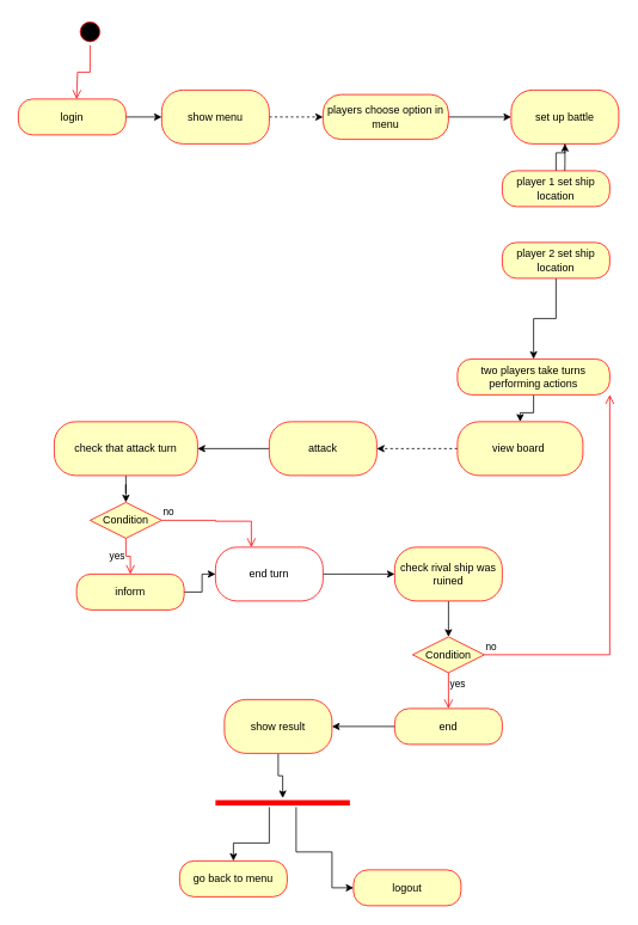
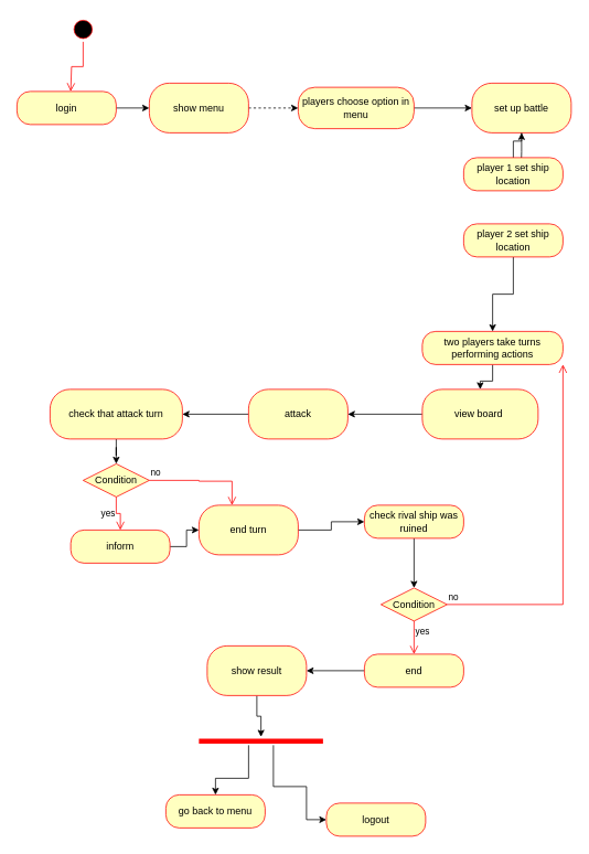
  <mxCell id="0" />
  <mxCell id="1" parent="0" />
  <mxCell id="2" value="" style="ellipse;html=1;shape=startState;fillColor=#000000;strokeColor=#ff0000;" vertex="1" parent="1"><mxGeometry x="85" y="20" width="30" height="30" as="geometry" /></mxCell>
  <mxCell id="3" value="" style="edgeStyle=orthogonalEdgeStyle;html=1;verticalAlign=bottom;endArrow=open;endSize=8;strokeColor=#ff0000;rounded=0;" edge="1" parent="1" source="2"><mxGeometry relative="1" as="geometry"><mxPoint x="85" y="110" as="targetPoint" /><Array as="points"><mxPoint x="100" y="80" /><mxPoint x="86" y="80" /></Array></mxGeometry></mxCell>
  <mxCell id="4" value="" style="edgeStyle=orthogonalEdgeStyle;rounded=0;orthogonalLoop=1;jettySize=auto;html=1;" edge="1" parent="1" source="5" target="7"><mxGeometry relative="1" as="geometry" /></mxCell>
  <mxCell id="5" value="login" style="rounded=1;whiteSpace=wrap;html=1;arcSize=40;fontColor=#000000;fillColor=#ffffc0;strokeColor=#ff0000;" vertex="1" parent="1"><mxGeometry x="20" y="110" width="120" height="40" as="geometry" /></mxCell>
  <mxCell id="6" value="" style="edgeStyle=orthogonalEdgeStyle;rounded=0;orthogonalLoop=1;jettySize=auto;html=1;dashed=1;" edge="1" parent="1" source="7" target="9"><mxGeometry relative="1" as="geometry" /></mxCell>
  <mxCell id="7" value="show menu" style="whiteSpace=wrap;html=1;fillColor=#ffffc0;strokeColor=#ff0000;fontColor=#000000;rounded=1;arcSize=40;" vertex="1" parent="1"><mxGeometry x="180" y="100" width="120" height="60" as="geometry" /></mxCell>
  <mxCell id="8" value="" style="edgeStyle=orthogonalEdgeStyle;rounded=0;orthogonalLoop=1;jettySize=auto;html=1;" edge="1" parent="1" source="9" target="10"><mxGeometry relative="1" as="geometry" /></mxCell>
  <mxCell id="9" value="players choose option in menu" style="whiteSpace=wrap;html=1;fillColor=#ffffc0;strokeColor=#ff0000;fontColor=#000000;rounded=1;arcSize=40;" vertex="1" parent="1"><mxGeometry x="360" y="105" width="140" height="50" as="geometry" /></mxCell>
  <mxCell id="10" value="set up battle" style="whiteSpace=wrap;html=1;fillColor=#ffffc0;strokeColor=#ff0000;fontColor=#000000;rounded=1;arcSize=40;" vertex="1" parent="1"><mxGeometry x="570" y="100" width="120" height="60" as="geometry" /></mxCell>
  <mxCell id="11" style="edgeStyle=orthogonalEdgeStyle;rounded=0;orthogonalLoop=1;jettySize=auto;html=1;exitX=0.5;exitY=1;exitDx=0;exitDy=0;entryX=0.497;entryY=0.567;entryDx=0;entryDy=0;entryPerimeter=0;" edge="1" parent="1" source="10"><mxGeometry relative="1" as="geometry"><mxPoint x="629.4" y="205.67" as="targetPoint" /></mxGeometry></mxCell>
  <mxCell id="12" value="" style="edgeStyle=orthogonalEdgeStyle;rounded=0;orthogonalLoop=1;jettySize=auto;html=1;" edge="1" parent="1" source="13" target="10"><mxGeometry relative="1" as="geometry" /></mxCell>
  <mxCell id="13" value="player 1 set ship location" style="rounded=1;whiteSpace=wrap;html=1;arcSize=40;fontColor=#000000;fillColor=#ffffc0;strokeColor=#ff0000;" vertex="1" parent="1"><mxGeometry x="560" y="190" width="120" height="40" as="geometry" /></mxCell>
  <mxCell id="14" value="" style="edgeStyle=orthogonalEdgeStyle;rounded=0;orthogonalLoop=1;jettySize=auto;html=1;" edge="1" parent="1" source="15" target="17"><mxGeometry relative="1" as="geometry" /></mxCell>
  <mxCell id="15" value="two players take turns performing actions" style="rounded=1;whiteSpace=wrap;html=1;arcSize=40;fontColor=#000000;fillColor=#ffffc0;strokeColor=#ff0000;" vertex="1" parent="1"><mxGeometry x="510" y="400" width="170" height="40" as="geometry" /></mxCell>
- <mxCell id="16" value="" style="edgeStyle=orthogonalEdgeStyle;rounded=0;orthogonalLoop=1;jettySize=auto;html=1;dashed=1;" edge="1" parent="1" source="17" target="19"><mxGeometry relative="1" as="geometry" /></mxCell>
+ <mxCell id="16" value="" style="edgeStyle=orthogonalEdgeStyle;rounded=0;orthogonalLoop=1;jettySize=auto;html=1;" edge="1" parent="1" source="17" target="19"><mxGeometry relative="1" as="geometry" /></mxCell>
  <mxCell id="17" value="view board&amp;nbsp;" style="whiteSpace=wrap;html=1;fillColor=#ffffc0;strokeColor=#ff0000;fontColor=#000000;rounded=1;arcSize=40;" vertex="1" parent="1"><mxGeometry x="510" y="470" width="140" height="60" as="geometry" /></mxCell>
  <mxCell id="18" value="" style="edgeStyle=orthogonalEdgeStyle;rounded=0;orthogonalLoop=1;jettySize=auto;html=1;" edge="1" parent="1" source="19" target="21"><mxGeometry relative="1" as="geometry" /></mxCell>
  <mxCell id="19" value="attack" style="whiteSpace=wrap;html=1;fillColor=#ffffc0;strokeColor=#ff0000;fontColor=#000000;rounded=1;arcSize=40;" vertex="1" parent="1"><mxGeometry x="300" y="470" width="120" height="60" as="geometry" /></mxCell>
  <mxCell id="20" value="" style="edgeStyle=orthogonalEdgeStyle;rounded=0;orthogonalLoop=1;jettySize=auto;html=1;entryX=0.5;entryY=0;entryDx=0;entryDy=0;" edge="1" parent="1" source="21" target="22"><mxGeometry relative="1" as="geometry"><mxPoint x="160" y="550" as="targetPoint" /></mxGeometry></mxCell>
  <mxCell id="21" value="check that attack turn" style="whiteSpace=wrap;html=1;fillColor=#ffffc0;strokeColor=#ff0000;fontColor=#000000;rounded=1;arcSize=40;" vertex="1" parent="1"><mxGeometry x="60" y="470" width="160" height="60" as="geometry" /></mxCell>
  <mxCell id="22" value="Condition" style="rhombus;whiteSpace=wrap;html=1;fontColor=#000000;fillColor=#ffffc0;strokeColor=#ff0000;" vertex="1" parent="1"><mxGeometry x="100" y="560" width="80" height="40" as="geometry" /></mxCell>
  <mxCell id="23" value="no" style="edgeStyle=orthogonalEdgeStyle;html=1;align=left;verticalAlign=bottom;endArrow=open;endSize=8;strokeColor=#ff0000;rounded=0;" edge="1" parent="1" source="22" target="30"><mxGeometry x="-1" relative="1" as="geometry"><mxPoint x="280" y="580" as="targetPoint" /><Array as="points"><mxPoint x="240" y="580" /><mxPoint x="240" y="581" /><mxPoint x="280" y="581" /></Array></mxGeometry></mxCell>
  <mxCell id="24" value="yes" style="edgeStyle=orthogonalEdgeStyle;html=1;align=left;verticalAlign=top;endArrow=open;endSize=8;strokeColor=#ff0000;rounded=0;" edge="1" parent="1" source="22" target="28"><mxGeometry x="-0.669" y="-20" relative="1" as="geometry"><mxPoint x="140" y="660" as="targetPoint" /><mxPoint as="offset" /></mxGeometry></mxCell>
  <mxCell id="25" style="edgeStyle=orthogonalEdgeStyle;rounded=0;orthogonalLoop=1;jettySize=auto;html=1;" edge="1" parent="1" source="26" target="15"><mxGeometry relative="1" as="geometry" /></mxCell>
  <mxCell id="26" value="player 2 set ship location" style="rounded=1;whiteSpace=wrap;html=1;arcSize=40;fontColor=#000000;fillColor=#ffffc0;strokeColor=#ff0000;" vertex="1" parent="1"><mxGeometry x="560" y="270" width="120" height="40" as="geometry" /></mxCell>
  <mxCell id="27" value="" style="edgeStyle=orthogonalEdgeStyle;rounded=0;orthogonalLoop=1;jettySize=auto;html=1;" edge="1" parent="1" source="28" target="30"><mxGeometry relative="1" as="geometry" /></mxCell>
  <mxCell id="28" value="inform" style="rounded=1;whiteSpace=wrap;html=1;arcSize=40;fontColor=#000000;fillColor=#ffffc0;strokeColor=#ff0000;" vertex="1" parent="1"><mxGeometry x="85" y="640" width="120" height="40" as="geometry" /></mxCell>
  <mxCell id="29" value="" style="edgeStyle=orthogonalEdgeStyle;rounded=0;orthogonalLoop=1;jettySize=auto;html=1;" edge="1" parent="1" source="30" target="32"><mxGeometry relative="1" as="geometry" /></mxCell>
- <mxCell id="30" value="end turn" style="whiteSpace=wrap;html=1;fillColor=#ffffff;strokeColor=#ff0000;fontColor=#000000;rounded=1;arcSize=40;" vertex="1" parent="1"><mxGeometry x="240" y="610" width="120" height="60" as="geometry" /></mxCell>
+ <mxCell id="30" value="end turn" style="whiteSpace=wrap;html=1;fillColor=#ffffc0;strokeColor=#ff0000;fontColor=#000000;rounded=1;arcSize=40;" vertex="1" parent="1"><mxGeometry x="240" y="610" width="120" height="60" as="geometry" /></mxCell>
  <mxCell id="31" value="" style="edgeStyle=orthogonalEdgeStyle;rounded=0;orthogonalLoop=1;jettySize=auto;html=1;" edge="1" parent="1" source="32" target="33"><mxGeometry relative="1" as="geometry" /></mxCell>
- <mxCell id="32" value="check rival ship&amp;nbsp;was ruined" style="whiteSpace=wrap;html=1;fillColor=#ffffc0;strokeColor=#ff0000;fontColor=#000000;rounded=1;arcSize=40;" vertex="1" parent="1"><mxGeometry x="440" y="610" width="120" height="60" as="geometry" /></mxCell>
+ <mxCell id="32" value="check rival ship&amp;nbsp;was ruined" style="whiteSpace=wrap;html=1;fillColor=#ffffc0;strokeColor=#ff0000;fontColor=#000000;rounded=1;arcSize=40;" vertex="1" parent="1"><mxGeometry x="440" y="610" width="120" height="40" as="geometry" /></mxCell>
  <mxCell id="33" value="Condition" style="rhombus;whiteSpace=wrap;html=1;fontColor=#000000;fillColor=#ffffc0;strokeColor=#ff0000;" vertex="1" parent="1"><mxGeometry x="460" y="710" width="80" height="40" as="geometry" /></mxCell>
  <mxCell id="34" value="no" style="edgeStyle=orthogonalEdgeStyle;html=1;align=left;verticalAlign=bottom;endArrow=open;endSize=8;strokeColor=#ff0000;rounded=0;entryX=1;entryY=1;entryDx=0;entryDy=0;" edge="1" parent="1" source="33" target="15"><mxGeometry x="-1" relative="1" as="geometry"><mxPoint x="640" y="730" as="targetPoint" /><Array as="points"><mxPoint x="680" y="730" /></Array></mxGeometry></mxCell>
  <mxCell id="35" value="yes" style="edgeStyle=orthogonalEdgeStyle;html=1;align=left;verticalAlign=top;endArrow=open;endSize=8;strokeColor=#ff0000;rounded=0;" edge="1" parent="1" source="33" target="37"><mxGeometry x="-1" relative="1" as="geometry"><mxPoint x="500" y="810" as="targetPoint" /></mxGeometry></mxCell>
  <mxCell id="36" value="" style="edgeStyle=orthogonalEdgeStyle;rounded=0;orthogonalLoop=1;jettySize=auto;html=1;" edge="1" parent="1" source="37" target="39"><mxGeometry relative="1" as="geometry" /></mxCell>
  <mxCell id="37" value="end" style="rounded=1;whiteSpace=wrap;html=1;arcSize=40;fontColor=#000000;fillColor=#ffffc0;strokeColor=#ff0000;" vertex="1" parent="1"><mxGeometry x="440" y="790" width="120" height="40" as="geometry" /></mxCell>
  <mxCell id="38" value="" style="edgeStyle=orthogonalEdgeStyle;rounded=0;orthogonalLoop=1;jettySize=auto;html=1;" edge="1" parent="1" source="39" target="42"><mxGeometry relative="1" as="geometry" /></mxCell>
  <mxCell id="39" value="show result" style="whiteSpace=wrap;html=1;fillColor=#ffffc0;strokeColor=#ff0000;fontColor=#000000;rounded=1;arcSize=40;" vertex="1" parent="1"><mxGeometry x="250" y="780" width="120" height="60" as="geometry" /></mxCell>
  <mxCell id="40" value="" style="edgeStyle=orthogonalEdgeStyle;rounded=0;orthogonalLoop=1;jettySize=auto;html=1;" edge="1" parent="1" source="42" target="43"><mxGeometry relative="1" as="geometry"><mxPoint x="260" y="980" as="targetPoint" /><Array as="points"><mxPoint x="300" y="940" /><mxPoint x="260" y="940" /></Array></mxGeometry></mxCell>
  <mxCell id="41" value="" style="edgeStyle=orthogonalEdgeStyle;rounded=0;orthogonalLoop=1;jettySize=auto;html=1;" edge="1" parent="1" source="42" target="44"><mxGeometry relative="1" as="geometry"><mxPoint x="370" y="940" as="targetPoint" /><Array as="points"><mxPoint x="330" y="950" /><mxPoint x="370" y="950" /><mxPoint x="370" y="990" /></Array></mxGeometry></mxCell>
  <mxCell id="42" value="" style="shape=line;html=1;strokeWidth=6;strokeColor=#ff0000;" vertex="1" parent="1"><mxGeometry x="240" y="890" width="150" height="10" as="geometry" /></mxCell>
  <mxCell id="43" value="go back to menu" style="rounded=1;whiteSpace=wrap;html=1;arcSize=40;fontColor=#000000;fillColor=#ffffc0;strokeColor=#ff0000;" vertex="1" parent="1"><mxGeometry x="200" y="960" width="120" height="40" as="geometry" /></mxCell>
  <mxCell id="44" value="logout" style="rounded=1;whiteSpace=wrap;html=1;arcSize=40;fontColor=#000000;fillColor=#ffffc0;strokeColor=#ff0000;" vertex="1" parent="1"><mxGeometry x="394" y="970" width="120" height="40" as="geometry" /></mxCell>
